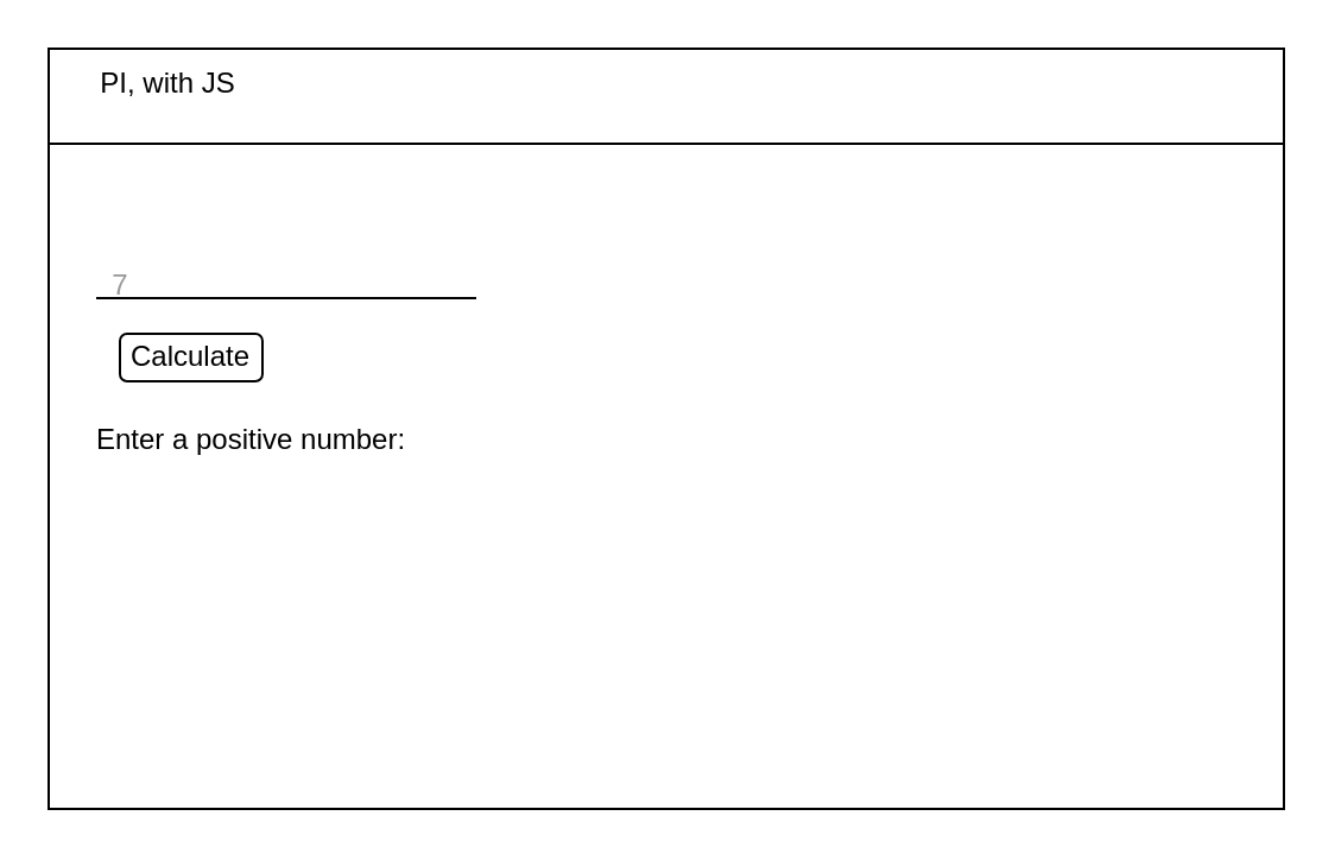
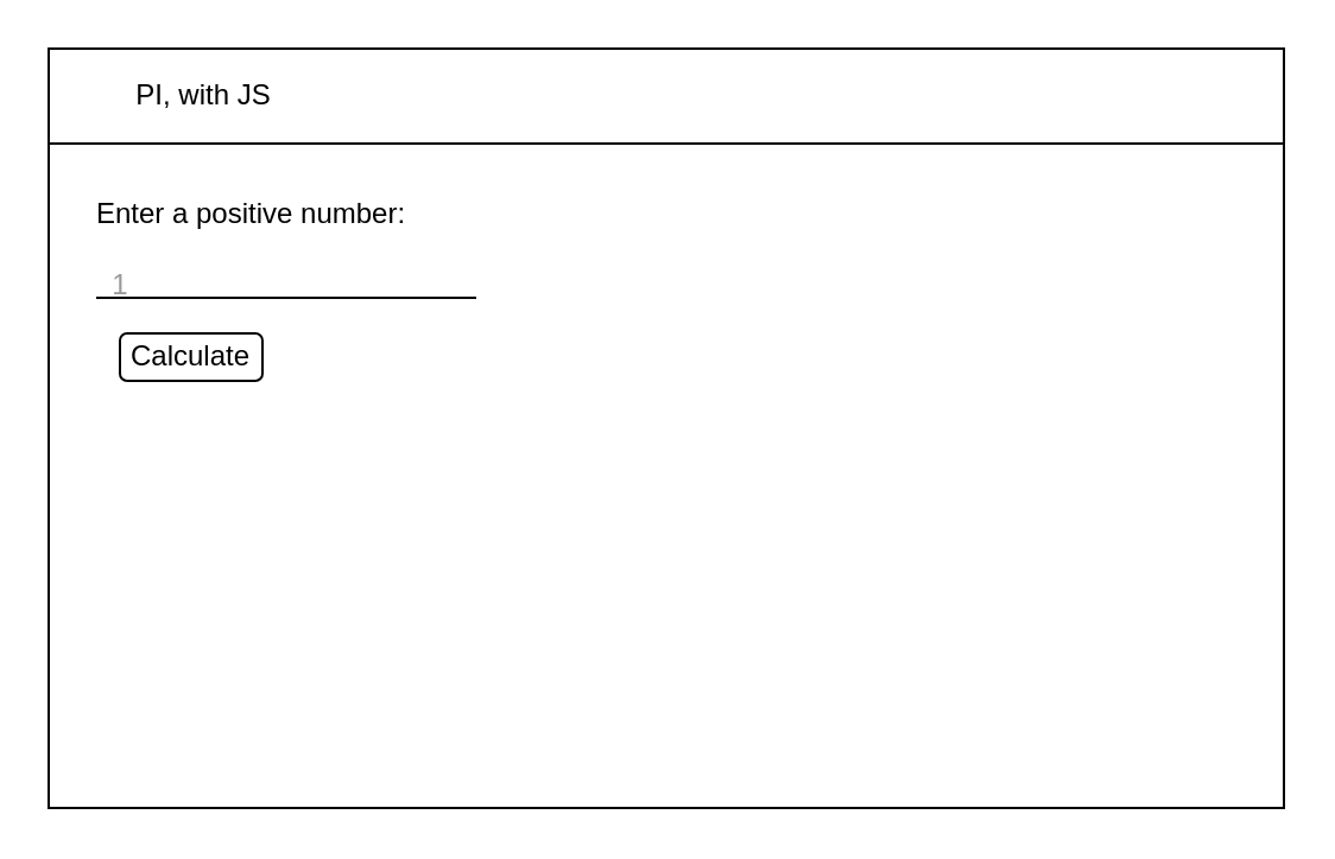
  <mxCell id="0" />
  <mxCell id="1" parent="0" />
  <mxCell id="2" value="" style="rounded=0;whiteSpace=wrap;html=1;" vertex="1" parent="1"><mxGeometry x="20" y="20" width="520" height="320" as="geometry" /></mxCell>
  <mxCell id="3" value="" style="rounded=0;whiteSpace=wrap;html=1;" vertex="1" parent="1"><mxGeometry x="20" y="20" width="520" height="40" as="geometry" /></mxCell>
- <mxCell id="4" value="PI, with JS" style="text;html=1;align=center;verticalAlign=middle;resizable=0;points=[];autosize=1;strokeColor=none;fillColor=none;" vertex="1" parent="1"><mxGeometry x="35" y="25" width="70" height="20" as="geometry" /></mxCell>
- <mxCell id="5" value="Enter a positive number:" style="text;html=1;align=center;verticalAlign=middle;resizable=0;points=[];autosize=1;strokeColor=none;fillColor=none;" vertex="1" parent="1"><mxGeometry x="30" y="175" width="150" height="20" as="geometry" /></mxCell>
+ <mxCell id="4" value="PI, with JS" style="text;html=1;align=center;verticalAlign=middle;resizable=0;points=[];autosize=1;strokeColor=none;fillColor=none;" vertex="1" parent="1"><mxGeometry x="50" y="30" width="70" height="20" as="geometry" /></mxCell>
+ <mxCell id="5" value="Enter a positive number:" style="text;html=1;align=center;verticalAlign=middle;resizable=0;points=[];autosize=1;strokeColor=none;fillColor=none;" vertex="1" parent="1"><mxGeometry x="30" y="80" width="150" height="20" as="geometry" /></mxCell>
  <mxCell id="6" value="" style="line;strokeWidth=1;html=1;" vertex="1" parent="1"><mxGeometry x="40" y="120" width="160" height="10" as="geometry" /></mxCell>
- <mxCell id="7" value="&lt;font color=&quot;#999999&quot;&gt;7&lt;/font&gt;" style="text;html=1;align=center;verticalAlign=middle;resizable=0;points=[];autosize=1;strokeColor=none;fillColor=none;" vertex="1" parent="1"><mxGeometry x="40" y="110" width="20" height="20" as="geometry" /></mxCell>
+ <mxCell id="7" value="&lt;font color=&quot;#999999&quot;&gt;1&lt;/font&gt;" style="text;html=1;align=center;verticalAlign=middle;resizable=0;points=[];autosize=1;strokeColor=none;fillColor=none;" vertex="1" parent="1"><mxGeometry x="40" y="110" width="20" height="20" as="geometry" /></mxCell>
  <mxCell id="8" value="&lt;font color=&quot;#000000&quot;&gt;Calculate&lt;/font&gt;" style="rounded=1;whiteSpace=wrap;html=1;fontColor=#999999;strokeWidth=1;" vertex="1" parent="1"><mxGeometry x="50" y="140" width="60" height="20" as="geometry" /></mxCell>
